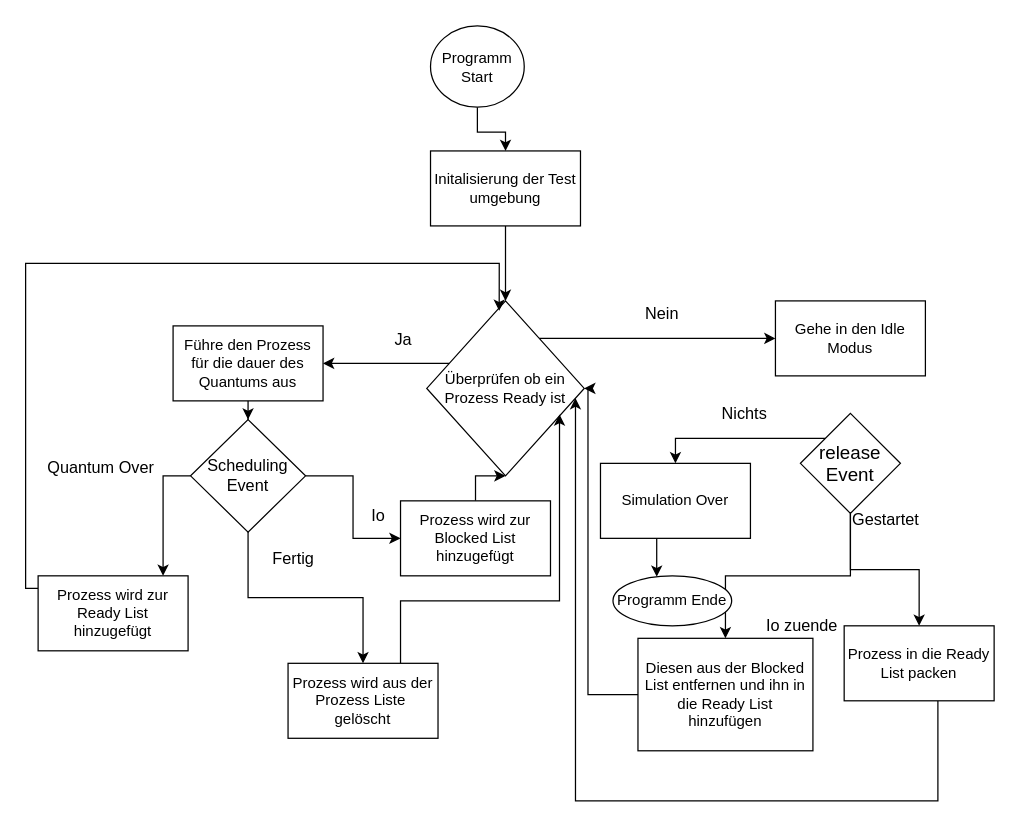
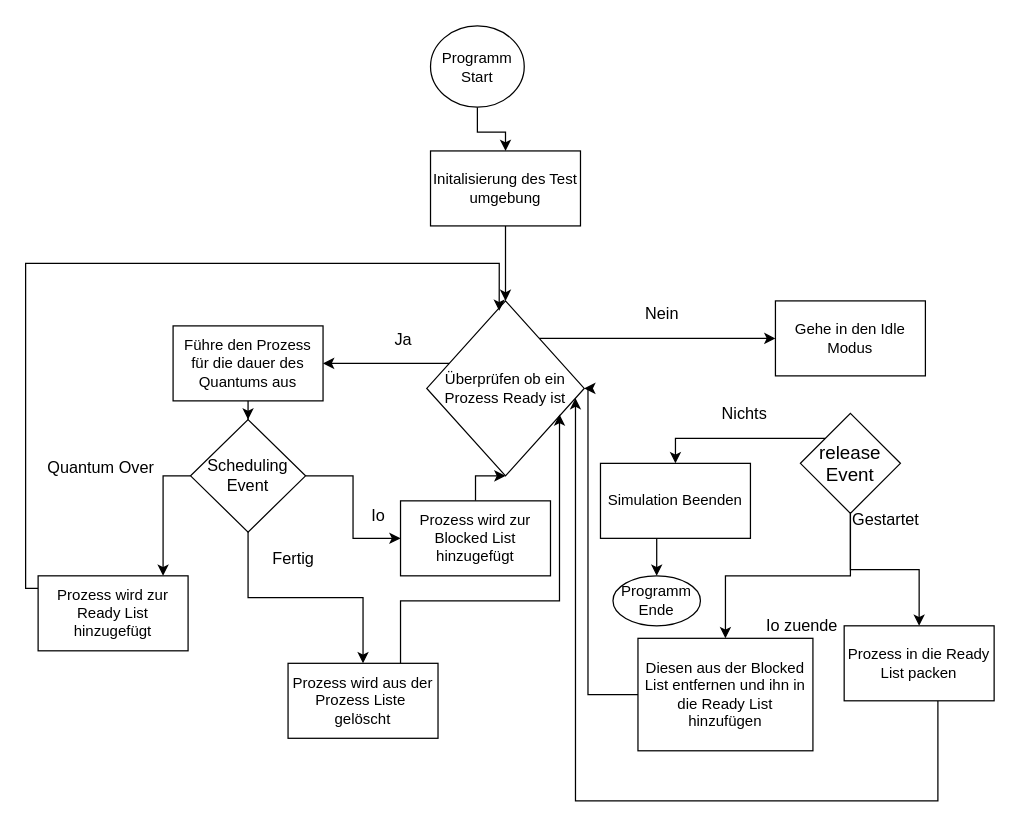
  <mxCell id="0" />
  <mxCell id="1" parent="0" />
  <mxCell id="2" value="" style="edgeStyle=orthogonalEdgeStyle;rounded=0;orthogonalLoop=1;jettySize=auto;html=1;" parent="1" source="3" target="5" edge="1"><mxGeometry relative="1" as="geometry" /></mxCell>
  <mxCell id="3" value="Programm Start" style="ellipse;whiteSpace=wrap;html=1;" parent="1" vertex="1"><mxGeometry x="344" y="20" width="75" height="65" as="geometry" /></mxCell>
  <mxCell id="4" value="" style="edgeStyle=orthogonalEdgeStyle;rounded=0;orthogonalLoop=1;jettySize=auto;html=1;" parent="1" source="5" target="9" edge="1"><mxGeometry relative="1" as="geometry" /></mxCell>
- <mxCell id="5" value="&lt;div&gt;Initalisierung der Test umgebung&lt;/div&gt;" style="rounded=0;whiteSpace=wrap;html=1;" parent="1" vertex="1"><mxGeometry x="344" y="120" width="120" height="60" as="geometry" /></mxCell>
+ <mxCell id="5" value="&lt;div&gt;Initalisierung des Test umgebung&lt;/div&gt;" style="rounded=0;whiteSpace=wrap;html=1;" parent="1" vertex="1"><mxGeometry x="344" y="120" width="120" height="60" as="geometry" /></mxCell>
  <mxCell id="6" value="" style="edgeStyle=orthogonalEdgeStyle;rounded=0;orthogonalLoop=1;jettySize=auto;html=1;" parent="1" source="9" target="11" edge="1"><mxGeometry relative="1" as="geometry"><Array as="points"><mxPoint x="290" y="290" /><mxPoint x="290" y="290" /></Array></mxGeometry></mxCell>
  <mxCell id="7" value="&lt;div style=&quot;font-size: 13px;&quot;&gt;&lt;font style=&quot;font-size: 13px;&quot;&gt;Ja&lt;br&gt;&lt;/font&gt;&lt;/div&gt;" style="edgeLabel;html=1;align=center;verticalAlign=middle;resizable=0;points=[];" parent="6" vertex="1" connectable="0"><mxGeometry x="-0.229" y="-4" relative="1" as="geometry"><mxPoint x="1" y="-16" as="offset" /></mxGeometry></mxCell>
  <mxCell id="8" value="&lt;div style=&quot;font-size: 13px;&quot;&gt;&lt;font style=&quot;font-size: 13px;&quot;&gt;Nein&lt;/font&gt;&lt;/div&gt;" style="edgeStyle=orthogonalEdgeStyle;rounded=0;orthogonalLoop=1;jettySize=auto;html=1;fontSize=20;" parent="1" source="9" target="12" edge="1"><mxGeometry x="0.036" y="20" relative="1" as="geometry"><Array as="points"><mxPoint x="560" y="270" /><mxPoint x="560" y="270" /></Array><mxPoint as="offset" /></mxGeometry></mxCell>
  <mxCell id="9" value="Überprüfen ob ein Prozess Ready ist" style="rhombus;whiteSpace=wrap;html=1;rounded=0;" parent="1" vertex="1"><mxGeometry x="341" y="240" width="126" height="140" as="geometry" /></mxCell>
  <mxCell id="10" value="" style="edgeStyle=orthogonalEdgeStyle;rounded=0;orthogonalLoop=1;jettySize=auto;html=1;fontSize=20;" parent="1" source="11" target="16" edge="1"><mxGeometry relative="1" as="geometry" /></mxCell>
  <mxCell id="11" value="&lt;div&gt;Führe den Prozess für die dauer des Quantums aus&lt;/div&gt;" style="whiteSpace=wrap;html=1;rounded=0;" parent="1" vertex="1"><mxGeometry x="138" y="260" width="120" height="60" as="geometry" /></mxCell>
  <mxCell id="12" value="Gehe in den Idle Modus" style="whiteSpace=wrap;html=1;rounded=0;" parent="1" vertex="1"><mxGeometry x="620" y="240" width="120" height="60" as="geometry" /></mxCell>
  <mxCell id="13" value="&lt;div style=&quot;font-size: 13px;&quot;&gt;&lt;font style=&quot;font-size: 13px;&quot;&gt;Fertig&lt;/font&gt;&lt;/div&gt;" style="edgeStyle=orthogonalEdgeStyle;rounded=0;orthogonalLoop=1;jettySize=auto;html=1;fontSize=20;" parent="1" source="16" target="18" edge="1"><mxGeometry x="-0.111" y="32" relative="1" as="geometry"><mxPoint as="offset" /></mxGeometry></mxCell>
  <mxCell id="14" value="&lt;font style=&quot;font-size: 13px;&quot;&gt;Io&lt;/font&gt;" style="edgeStyle=orthogonalEdgeStyle;rounded=0;orthogonalLoop=1;jettySize=auto;html=1;fontSize=20;" parent="1" source="16" target="20" edge="1"><mxGeometry x="0.067" y="20" relative="1" as="geometry"><mxPoint as="offset" /></mxGeometry></mxCell>
  <mxCell id="15" value="&lt;font style=&quot;font-size: 13px;&quot;&gt;Quantum Over&lt;/font&gt;" style="edgeStyle=orthogonalEdgeStyle;rounded=0;orthogonalLoop=1;jettySize=auto;html=1;fontSize=20;" parent="1" source="16" target="22" edge="1"><mxGeometry x="-0.569" y="-51" relative="1" as="geometry"><Array as="points"><mxPoint x="130" y="450" /><mxPoint x="130" y="450" /></Array><mxPoint x="1" y="-10" as="offset" /></mxGeometry></mxCell>
  <mxCell id="16" value="&lt;div align=&quot;center&quot;&gt;&lt;font style=&quot;font-size: 13px;&quot;&gt;Scheduling Event&lt;/font&gt;&lt;/div&gt;" style="rhombus;whiteSpace=wrap;html=1;rounded=0;align=center;" parent="1" vertex="1"><mxGeometry x="152" y="335" width="92" height="90" as="geometry" /></mxCell>
  <mxCell id="17" style="edgeStyle=orthogonalEdgeStyle;rounded=0;orthogonalLoop=1;jettySize=auto;html=1;entryX=0.843;entryY=0.649;entryDx=0;entryDy=0;entryPerimeter=0;" edge="1" parent="1" source="18" target="9"><mxGeometry relative="1" as="geometry"><mxPoint x="450" y="390" as="targetPoint" /><Array as="points"><mxPoint x="320" y="480" /><mxPoint x="447" y="480" /></Array></mxGeometry></mxCell>
  <mxCell id="18" value="Prozess wird aus der Prozess Liste&amp;nbsp; gelöscht" style="whiteSpace=wrap;html=1;rounded=0;" parent="1" vertex="1"><mxGeometry x="230" y="530" width="120" height="60" as="geometry" /></mxCell>
  <mxCell id="19" style="edgeStyle=orthogonalEdgeStyle;rounded=0;orthogonalLoop=1;jettySize=auto;html=1;" edge="1" parent="1" source="20" target="9"><mxGeometry relative="1" as="geometry" /></mxCell>
  <mxCell id="20" value="Prozess wird zur Blocked List hinzugefügt" style="whiteSpace=wrap;html=1;rounded=0;" parent="1" vertex="1"><mxGeometry x="320" y="400" width="120" height="60" as="geometry" /></mxCell>
  <mxCell id="21" style="edgeStyle=orthogonalEdgeStyle;rounded=0;orthogonalLoop=1;jettySize=auto;html=1;fontSize=13;entryX=0.46;entryY=0.057;entryDx=0;entryDy=0;entryPerimeter=0;" parent="1" source="22" target="9" edge="1"><mxGeometry relative="1" as="geometry"><mxPoint x="290" y="230" as="targetPoint" /><Array as="points"><mxPoint x="20" y="470" /><mxPoint x="20" y="210" /><mxPoint x="399" y="210" /></Array></mxGeometry></mxCell>
  <mxCell id="22" value="Prozess wird zur Ready List hinzugefügt" style="whiteSpace=wrap;html=1;rounded=0;" parent="1" vertex="1"><mxGeometry x="30" y="460" width="120" height="60" as="geometry" /></mxCell>
  <mxCell id="23" value="Nichts" style="edgeStyle=orthogonalEdgeStyle;rounded=0;orthogonalLoop=1;jettySize=auto;html=1;fontSize=13;" parent="1" source="26" target="28" edge="1"><mxGeometry x="-0.07" y="-20" relative="1" as="geometry"><Array as="points"><mxPoint x="540" y="350" /></Array><mxPoint as="offset" /></mxGeometry></mxCell>
  <mxCell id="24" value="Io zuende" style="edgeStyle=orthogonalEdgeStyle;rounded=0;orthogonalLoop=1;jettySize=auto;html=1;fontSize=13;" parent="1" source="26" target="30" edge="1"><mxGeometry x="-0.111" y="40" relative="1" as="geometry"><mxPoint as="offset" /></mxGeometry></mxCell>
  <mxCell id="25" value="&lt;div&gt;Gestartet&lt;/div&gt;" style="edgeStyle=orthogonalEdgeStyle;rounded=0;orthogonalLoop=1;jettySize=auto;html=1;fontSize=13;" parent="1" source="26" target="32" edge="1"><mxGeometry y="40" relative="1" as="geometry"><mxPoint as="offset" /></mxGeometry></mxCell>
  <mxCell id="26" value="&lt;font style=&quot;font-size: 15px;&quot;&gt;release Event&lt;/font&gt;" style="rhombus;whiteSpace=wrap;html=1;rounded=0;" parent="1" vertex="1"><mxGeometry x="640" y="330" width="80" height="80" as="geometry" /></mxCell>
  <mxCell id="27" value="" style="edgeStyle=orthogonalEdgeStyle;rounded=0;orthogonalLoop=1;jettySize=auto;html=1;" edge="1" parent="1" source="28" target="33"><mxGeometry relative="1" as="geometry"><Array as="points"><mxPoint x="525" y="440" /><mxPoint x="525" y="440" /></Array></mxGeometry></mxCell>
- <mxCell id="28" value="Simulation Over" style="whiteSpace=wrap;html=1;rounded=0;" parent="1" vertex="1"><mxGeometry x="480" y="370" width="120" height="60" as="geometry" /></mxCell>
+ <mxCell id="28" value="Simulation Beenden" style="whiteSpace=wrap;html=1;rounded=0;" parent="1" vertex="1"><mxGeometry x="480" y="370" width="120" height="60" as="geometry" /></mxCell>
  <mxCell id="29" style="edgeStyle=orthogonalEdgeStyle;rounded=0;orthogonalLoop=1;jettySize=auto;html=1;entryX=1;entryY=0.5;entryDx=0;entryDy=0;" edge="1" parent="1" source="30" target="9"><mxGeometry relative="1" as="geometry"><mxPoint x="480" y="300" as="targetPoint" /><Array as="points"><mxPoint x="470" y="555" /><mxPoint x="470" y="310" /></Array></mxGeometry></mxCell>
  <mxCell id="30" value="Diesen aus der Blocked List entfernen und ihn in die Ready List hinzufügen" style="whiteSpace=wrap;html=1;rounded=0;" parent="1" vertex="1"><mxGeometry x="510" y="510" width="140" height="90" as="geometry" /></mxCell>
  <mxCell id="31" style="edgeStyle=orthogonalEdgeStyle;rounded=0;orthogonalLoop=1;jettySize=auto;html=1;" edge="1" parent="1" source="32" target="9"><mxGeometry relative="1" as="geometry"><Array as="points"><mxPoint x="750" y="640" /><mxPoint x="460" y="640" /></Array></mxGeometry></mxCell>
  <mxCell id="32" value="Prozess in die Ready List packen" style="whiteSpace=wrap;html=1;rounded=0;" parent="1" vertex="1"><mxGeometry x="675" y="500" width="120" height="60" as="geometry" /></mxCell>
- <mxCell id="33" value="Programm Ende" style="ellipse;whiteSpace=wrap;html=1;" vertex="1" parent="1"><mxGeometry x="490" y="460" width="95" height="40" as="geometry" /></mxCell>
+ <mxCell id="33" value="Programm Ende" style="ellipse;whiteSpace=wrap;html=1;" vertex="1" parent="1"><mxGeometry x="490" y="460" width="70" height="40" as="geometry" /></mxCell>
